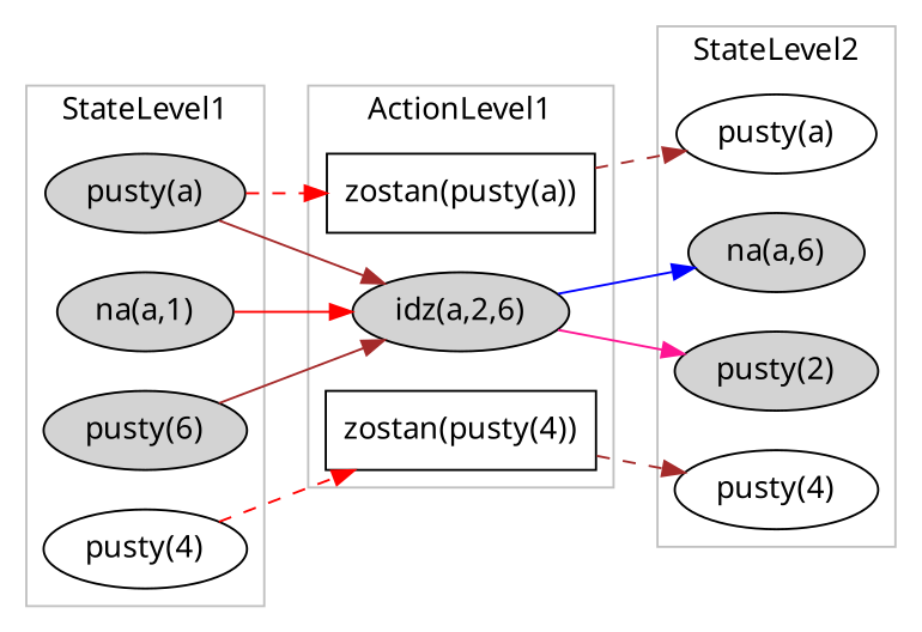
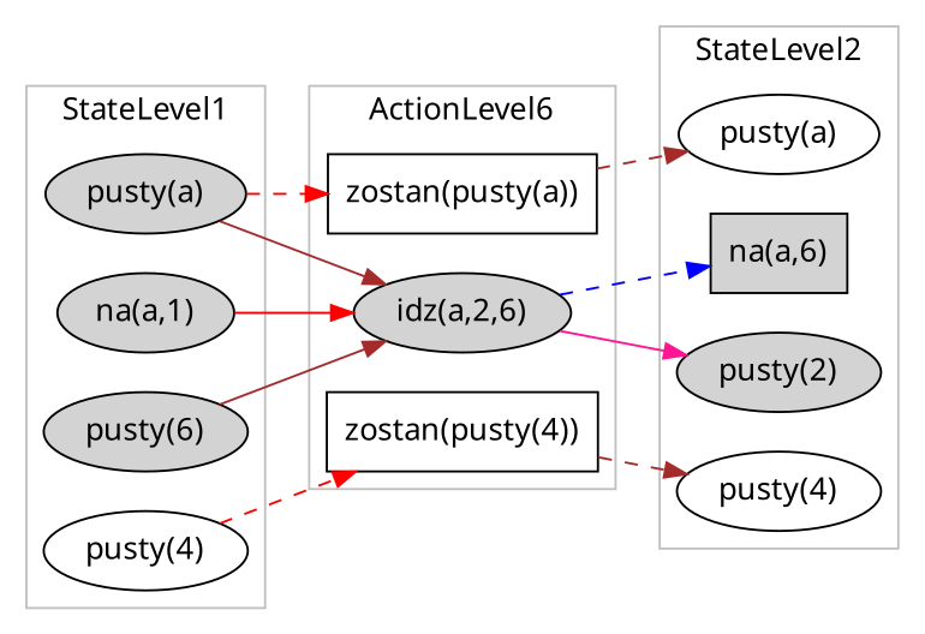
  digraph {
    fontname="Noto Sans"
    rankdir=LR
    node [colorfill=red fontname="Noto Sans" shape=oval style=filled]
    edge [color=brown fontname="Noto Sans"]
    n1 [label="pusty(a)"]
    n2 [label="na(a,1)"]
    n3 [label="pusty(4)" colorfill="" style=""]
    n4 [label="pusty(6)"]
    n5 [label="zostan(pusty(4))" shape=box colorfill="" style=""]
    n6 [label="zostan(pusty(a))" shape=box colorfill="" style=""]
    n7 [label="idz(a,2,6)"]
    n8 [label="pusty(4)" colorfill="" style=""]
    n9 [label="pusty(a)" colorfill="" style=""]
-   n10 [label="na(a,6)"]
+   n10 [label="na(a,6)" shape=box]
    n11 [label="pusty(2)"]
    subgraph cluster_1 {
      color=gray
      label=StateLevel1
      n1
      n2
      n3
      n4
    }
    subgraph cluster_2 {
      color=gray
-     label=ActionLevel1
+     label=ActionLevel6
      n5
      n6
      n7
    }
    subgraph cluster_3 {
      color=gray
      label=StateLevel2
      n8
      n9
      n10
      n11
    }
    n1 -> n6 [color=red style=dashed]
    n1 -> n7
    n2 -> n7 [color=red]
    n3 -> n5 [color=red style=dashed]
    n4 -> n7
    n5 -> n8 [style=dashed]
    n6 -> n9 [style=dashed]
-   n7 -> n10 [color=blue]
+   n7 -> n10 [color=blue style=dashed]
    n7 -> n11 [color=deeppink]
  }
